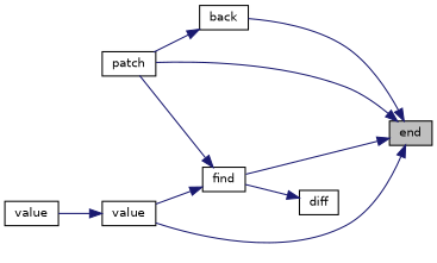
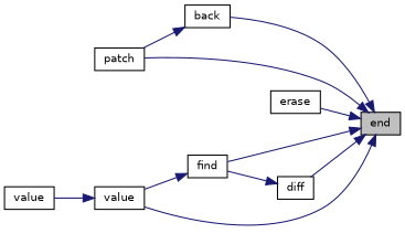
  digraph {
    rankdir=RL
    node [color=black fillcolor=white fontname=Helvetica fontsize=10 shape=record style=filled]
    edge [color=midnightblue dir=back fontname=Helvetica fontsize=10 labelfontname=Helvetica labelfontsize=10 style=solid]
    n1 [fillcolor=grey75 fontcolor=black height=0.2 label=end width=0.4]
    n2 [height=0.2 label=back width=0.4]
    n3 [height=0.2 label=diff width=0.4]
+   n4 [height=0.2 label=erase width=0.4]
    n5 [height=0.2 label=patch width=0.4]
    n6 [height=0.2 label=find width=0.4]
    n7 [height=0.2 label=value width=0.4]
    n8 [height=0.2 label=value width=0.4]
    n1 -> n2
+   n1 -> n3
+   n1 -> n4
    n1 -> n5
    n1 -> n6
    n1 -> n7
    n2 -> n5
    n3 -> n6
-   n6 -> n5
    n6 -> n7
    n7 -> n8
  }
